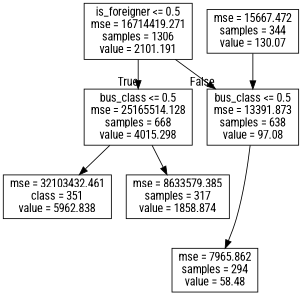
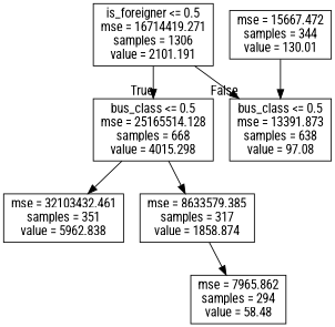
  digraph {
    fontname="Roboto Condensed"
    node [fontname="Roboto Condensed" shape=box]
    edge [fontname="Roboto Condensed"]
    n1 [label="is_foreigner <= 0.5\nmse = 16714419.271\nsamples = 1306\nvalue = 2101.191"]
    n2 [label="bus_class <= 0.5\nmse = 25165514.128\nsamples = 668\nvalue = 4015.298"]
    n3 [label="bus_class <= 0.5\nmse = 13391.873\nsamples = 638\nvalue = 97.08"]
-   n4 [label="mse = 32103432.461\nclass = 351\nvalue = 5962.838"]
+   n4 [label="mse = 32103432.461\nsamples = 351\nvalue = 5962.838"]
    n5 [label="mse = 8633579.385\nsamples = 317\nvalue = 1858.874"]
    n6 [label="mse = 7965.862\nsamples = 294\nvalue = 58.48"]
-   n7 [label="mse = 15667.472\nsamples = 344\nvalue = 130.07"]
+   n7 [label="mse = 15667.472\nsamples = 344\nvalue = 130.01"]
    n1 -> n2 [headlabel=True labelangle=45 labeldistance=2.5]
    n1 -> n3 [headlabel=False labelangle=-45 labeldistance=2.5]
    n2 -> n4
    n2 -> n5
-   n3 -> n6
+   n5 -> n6
    n7 -> n3
  }
